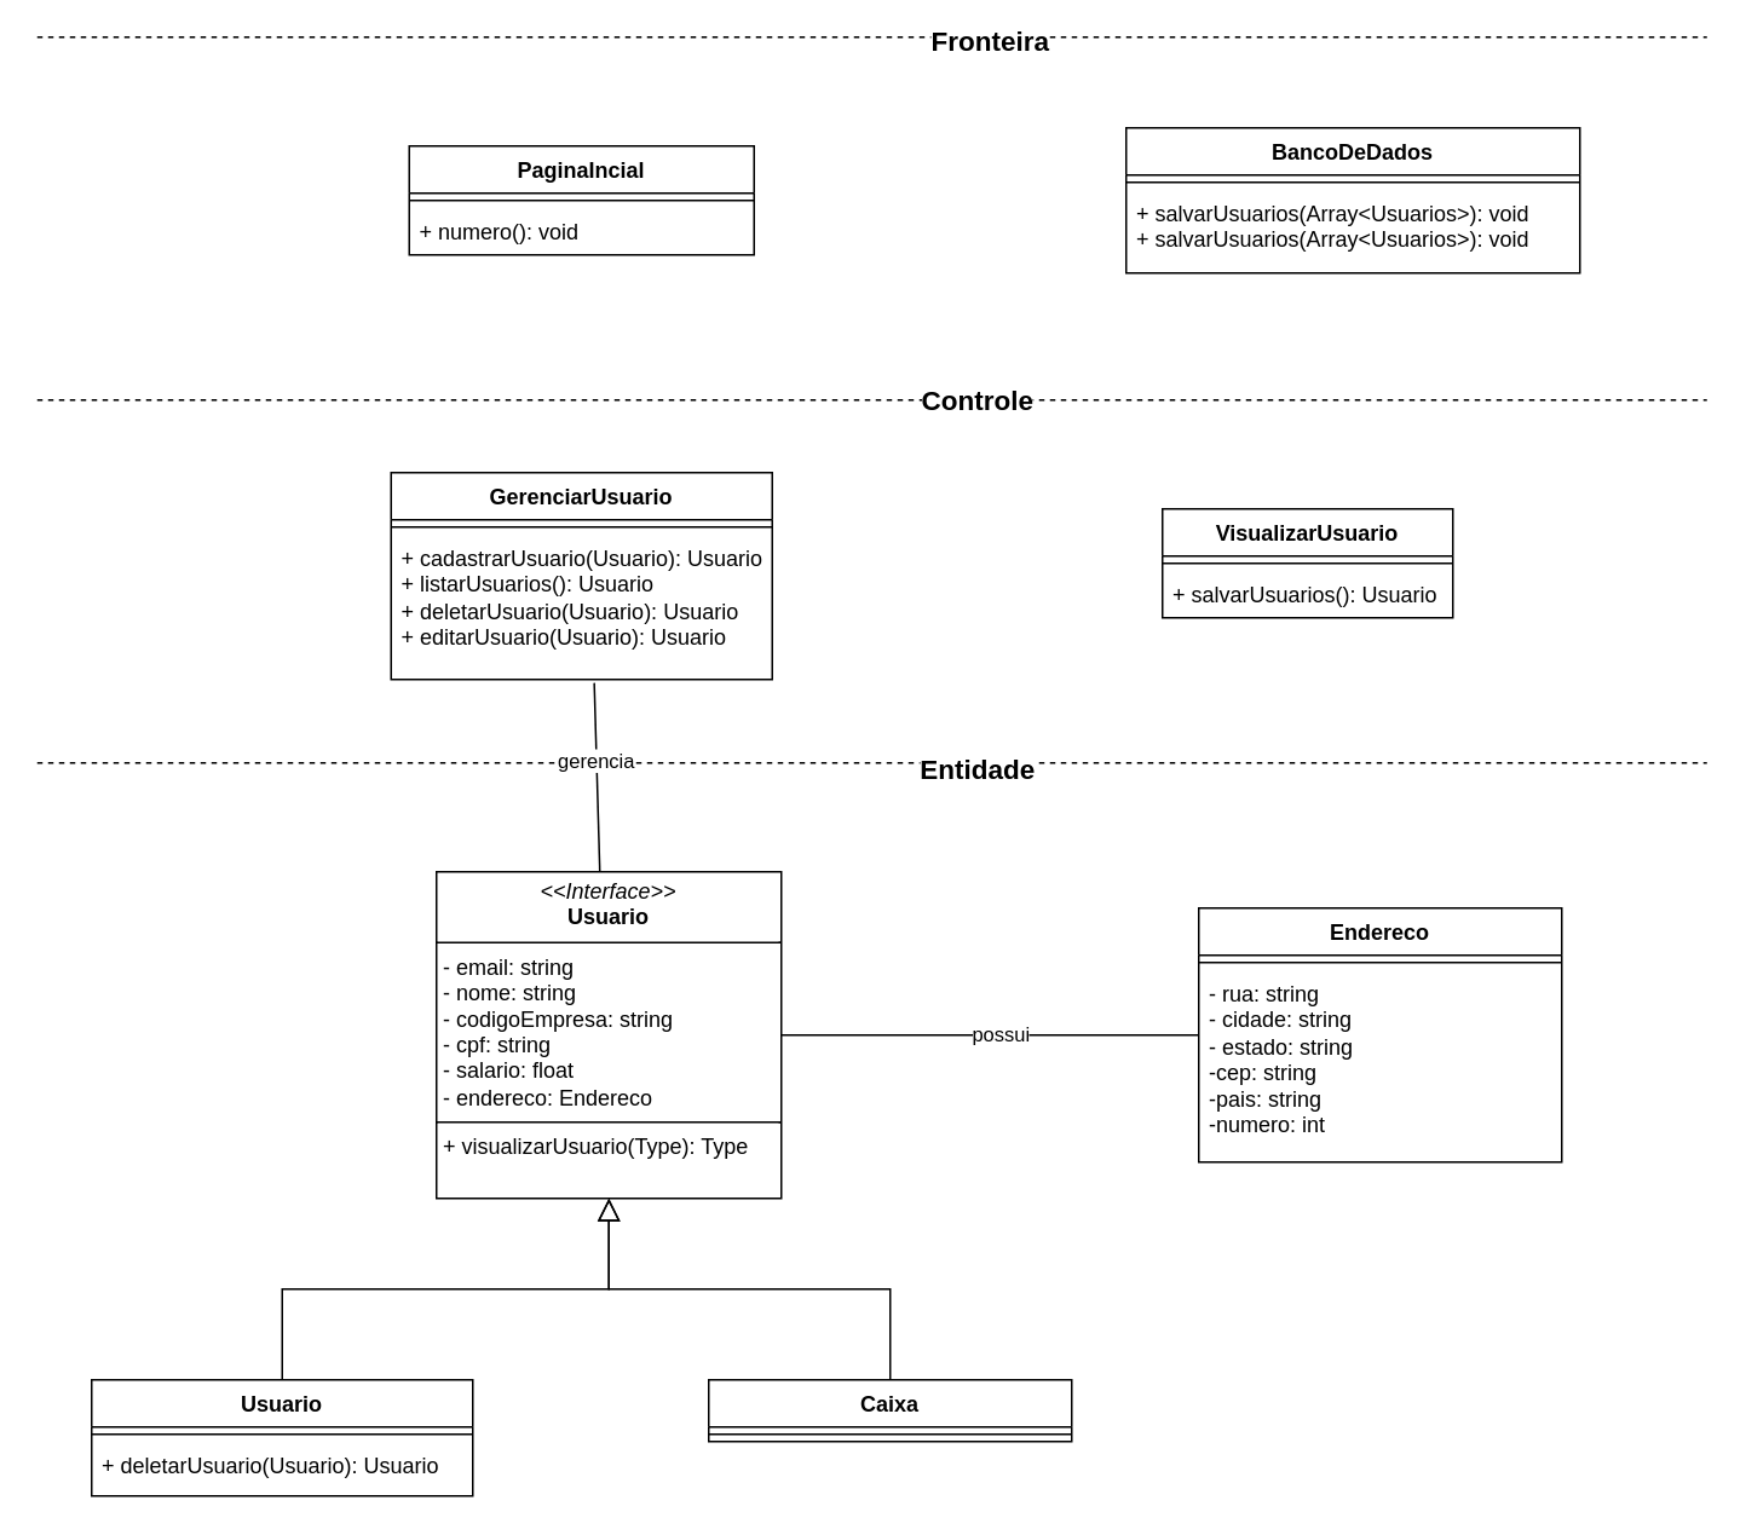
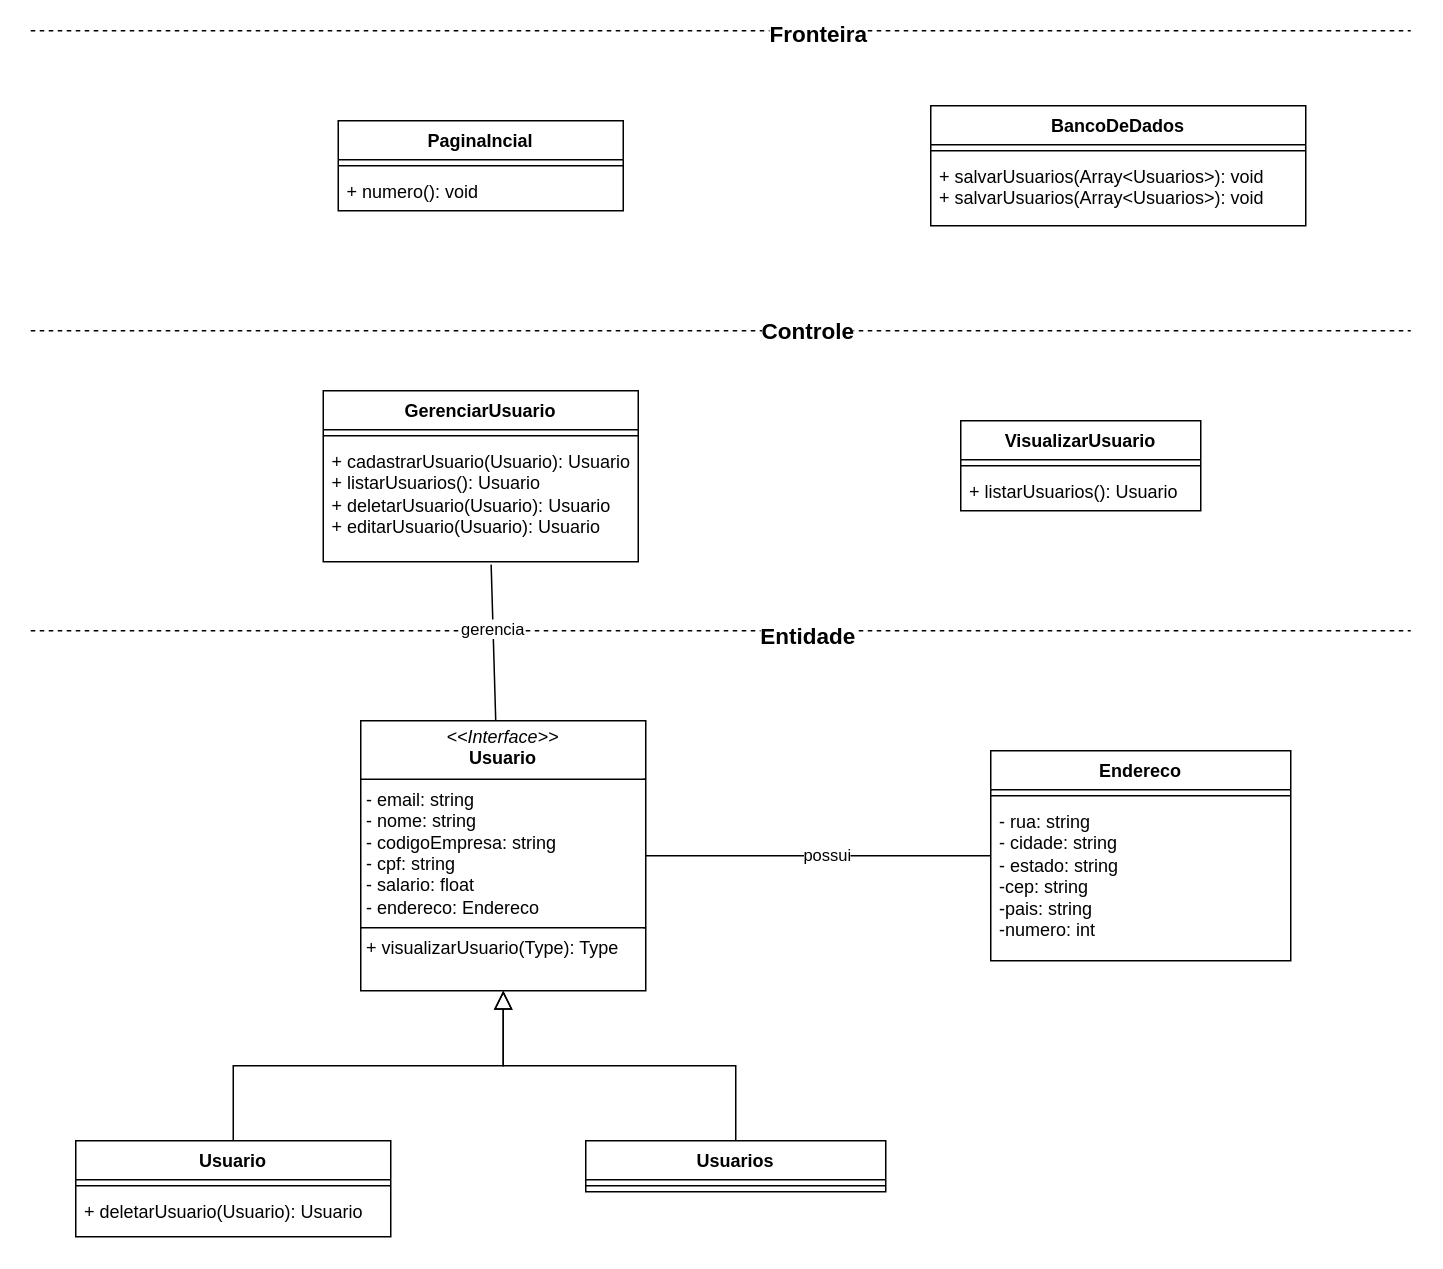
  <mxCell id="0" />
  <mxCell id="1" parent="0" />
  <mxCell id="2" value="" style="endArrow=block;endSize=10;endFill=0;shadow=0;strokeWidth=1;rounded=0;edgeStyle=elbowEdgeStyle;elbow=vertical;entryX=0.5;entryY=1;entryDx=0;entryDy=0;exitX=0.5;exitY=0;exitDx=0;exitDy=0;" edge="1" parent="1" source="18" target="4"><mxGeometry width="160" relative="1" as="geometry"><mxPoint x="220" y="760" as="sourcePoint" /><mxPoint x="320" y="628" as="targetPoint" /></mxGeometry></mxCell>
  <mxCell id="3" value="" style="endArrow=block;endSize=10;endFill=0;shadow=0;strokeWidth=1;rounded=0;edgeStyle=elbowEdgeStyle;elbow=vertical;exitX=0.5;exitY=0;exitDx=0;exitDy=0;" edge="1" parent="1" source="21" target="4"><mxGeometry width="160" relative="1" as="geometry"><mxPoint x="535" y="760" as="sourcePoint" /><mxPoint x="430" y="630" as="targetPoint" /></mxGeometry></mxCell>
  <mxCell id="4" value="&lt;p style=&quot;margin:0px;margin-top:4px;text-align:center;&quot;&gt;&lt;i&gt;&amp;lt;&amp;lt;Interface&amp;gt;&amp;gt;&lt;/i&gt;&lt;br&gt;&lt;b&gt;Usuario&lt;/b&gt;&lt;/p&gt;&lt;hr size=&quot;1&quot; style=&quot;border-style:solid;&quot;&gt;&lt;p style=&quot;margin:0px;margin-left:4px;&quot;&gt;- email: string&lt;/p&gt;&lt;p style=&quot;margin:0px;margin-left:4px;&quot;&gt;- nome: string&lt;/p&gt;&lt;p style=&quot;margin:0px;margin-left:4px;&quot;&gt;- codigoEmpresa: string&lt;br&gt;&lt;/p&gt;&lt;p style=&quot;margin:0px;margin-left:4px;&quot;&gt;- cpf: string&lt;/p&gt;&lt;p style=&quot;margin:0px;margin-left:4px;&quot;&gt;- salario: float&lt;/p&gt;&lt;p style=&quot;margin:0px;margin-left:4px;&quot;&gt;- endereco: Endereco&lt;br&gt;&lt;/p&gt;&lt;hr size=&quot;1&quot; style=&quot;border-style:solid;&quot;&gt;&lt;p style=&quot;margin:0px;margin-left:4px;&quot;&gt;+ visualizarUsuario(Type): Type&lt;br&gt;&lt;/p&gt;" style="verticalAlign=top;align=left;overflow=fill;html=1;whiteSpace=wrap;" vertex="1" parent="1"><mxGeometry x="240" y="480" width="190" height="180" as="geometry" /></mxCell>
  <mxCell id="5" value="" style="endArrow=none;dashed=1;html=1;rounded=0;" edge="1" parent="1"><mxGeometry width="50" height="50" relative="1" as="geometry"><mxPoint x="20" y="420" as="sourcePoint" /><mxPoint x="940" y="420" as="targetPoint" /><Array as="points" /></mxGeometry></mxCell>
  <mxCell id="6" value="Entidade" style="edgeLabel;html=1;align=center;verticalAlign=middle;resizable=0;points=[];fontSize=15;fontStyle=1" connectable="0" vertex="1" parent="5"><mxGeometry x="0.124" y="-2" relative="1" as="geometry"><mxPoint as="offset" /></mxGeometry></mxCell>
  <mxCell id="7" value="" style="endArrow=none;endFill=0;endSize=12;html=1;rounded=0;exitX=0.533;exitY=1.024;exitDx=0;exitDy=0;exitPerimeter=0;" edge="1" parent="1" source="17"><mxGeometry width="160" relative="1" as="geometry"><mxPoint x="400" y="430" as="sourcePoint" /><mxPoint x="330" y="480" as="targetPoint" /></mxGeometry></mxCell>
  <mxCell id="8" value="gerencia" style="edgeLabel;html=1;align=center;verticalAlign=middle;resizable=0;points=[];" connectable="0" vertex="1" parent="7"><mxGeometry x="-0.448" y="2" relative="1" as="geometry"><mxPoint x="-2" y="14" as="offset" /></mxGeometry></mxCell>
  <mxCell id="9" value="" style="endArrow=none;dashed=1;html=1;rounded=0;" edge="1" parent="1"><mxGeometry width="50" height="50" relative="1" as="geometry"><mxPoint x="20" y="220" as="sourcePoint" /><mxPoint x="940" y="220" as="targetPoint" /><Array as="points" /></mxGeometry></mxCell>
  <mxCell id="10" value="Controle" style="edgeLabel;html=1;align=center;verticalAlign=middle;resizable=0;points=[];fontSize=15;fontStyle=1" connectable="0" vertex="1" parent="9"><mxGeometry x="0.124" y="1" relative="1" as="geometry"><mxPoint as="offset" /></mxGeometry></mxCell>
  <mxCell id="11" value="" style="endArrow=none;dashed=1;html=1;rounded=0;" edge="1" parent="1"><mxGeometry width="50" height="50" relative="1" as="geometry"><mxPoint x="20" y="20" as="sourcePoint" /><mxPoint x="940" y="20" as="targetPoint" /><Array as="points" /></mxGeometry></mxCell>
  <mxCell id="12" value="Fronteira" style="edgeLabel;html=1;align=center;verticalAlign=middle;resizable=0;points=[];fontSize=15;fontStyle=1" connectable="0" vertex="1" parent="11"><mxGeometry x="0.139" y="-1" relative="1" as="geometry"><mxPoint as="offset" /></mxGeometry></mxCell>
  <mxCell id="13" value="" style="endArrow=none;endFill=0;endSize=12;html=1;rounded=0;entryX=1;entryY=0.5;entryDx=0;entryDy=0;" edge="1" parent="1" source="32" target="4"><mxGeometry width="160" relative="1" as="geometry"><mxPoint x="660" y="545" as="sourcePoint" /><mxPoint x="410" y="574" as="targetPoint" /></mxGeometry></mxCell>
  <mxCell id="14" value="possui" style="edgeLabel;html=1;align=center;verticalAlign=middle;resizable=0;points=[];" connectable="0" vertex="1" parent="13"><mxGeometry x="-0.047" y="-1" relative="1" as="geometry"><mxPoint as="offset" /></mxGeometry></mxCell>
  <mxCell id="15" value="GerenciarUsuario" style="swimlane;fontStyle=1;align=center;verticalAlign=top;childLayout=stackLayout;horizontal=1;startSize=26;horizontalStack=0;resizeParent=1;resizeParentMax=0;resizeLast=0;collapsible=1;marginBottom=0;whiteSpace=wrap;html=1;" vertex="1" parent="1"><mxGeometry x="215" y="260" width="210" height="114" as="geometry" /></mxCell>
  <mxCell id="16" value="" style="line;strokeWidth=1;fillColor=none;align=left;verticalAlign=middle;spacingTop=-1;spacingLeft=3;spacingRight=3;rotatable=0;labelPosition=right;points=[];portConstraint=eastwest;strokeColor=inherit;" vertex="1" parent="15"><mxGeometry y="26" width="210" height="8" as="geometry" /></mxCell>
  <mxCell id="17" value="&lt;div&gt;+ cadastrarUsuario(Usuario): Usuario&lt;/div&gt;&lt;div&gt;+ listarUsuarios(): Usuario&lt;/div&gt;&lt;div&gt;+ deletarUsuario&lt;span style=&quot;background-color: initial;&quot;&gt;(&lt;/span&gt;Usuario&lt;span style=&quot;background-color: initial;&quot;&gt;): &lt;/span&gt;Usuario&lt;/div&gt;&lt;div&gt;+ editarUsuario(Usuario): Usuario&lt;/div&gt;" style="text;strokeColor=none;fillColor=none;align=left;verticalAlign=top;spacingLeft=4;spacingRight=4;overflow=hidden;rotatable=0;points=[[0,0.5],[1,0.5]];portConstraint=eastwest;whiteSpace=wrap;html=1;" vertex="1" parent="15"><mxGeometry y="34" width="210" height="80" as="geometry" /></mxCell>
  <mxCell id="18" value="Usuario" style="swimlane;fontStyle=1;align=center;verticalAlign=top;childLayout=stackLayout;horizontal=1;startSize=26;horizontalStack=0;resizeParent=1;resizeParentMax=0;resizeLast=0;collapsible=1;marginBottom=0;whiteSpace=wrap;html=1;" vertex="1" parent="1"><mxGeometry x="50" y="760" width="210" height="64" as="geometry" /></mxCell>
  <mxCell id="19" value="" style="line;strokeWidth=1;fillColor=none;align=left;verticalAlign=middle;spacingTop=-1;spacingLeft=3;spacingRight=3;rotatable=0;labelPosition=right;points=[];portConstraint=eastwest;strokeColor=inherit;" vertex="1" parent="18"><mxGeometry y="26" width="210" height="8" as="geometry" /></mxCell>
  <mxCell id="20" value="+ deletarUsuario(Usuario): Usuario" style="text;strokeColor=none;fillColor=none;align=left;verticalAlign=top;spacingLeft=4;spacingRight=4;overflow=hidden;rotatable=0;points=[[0,0.5],[1,0.5]];portConstraint=eastwest;whiteSpace=wrap;html=1;" vertex="1" parent="18"><mxGeometry y="34" width="210" height="30" as="geometry" /></mxCell>
- <mxCell id="21" value="Caixa" style="swimlane;fontStyle=1;align=center;verticalAlign=top;childLayout=stackLayout;horizontal=1;startSize=26;horizontalStack=0;resizeParent=1;resizeParentMax=0;resizeLast=0;collapsible=1;marginBottom=0;whiteSpace=wrap;html=1;" vertex="1" parent="1"><mxGeometry x="390" y="760" width="200" height="34" as="geometry" /></mxCell>
+ <mxCell id="21" value="Usuarios" style="swimlane;fontStyle=1;align=center;verticalAlign=top;childLayout=stackLayout;horizontal=1;startSize=26;horizontalStack=0;resizeParent=1;resizeParentMax=0;resizeLast=0;collapsible=1;marginBottom=0;whiteSpace=wrap;html=1;" vertex="1" parent="1"><mxGeometry x="390" y="760" width="200" height="34" as="geometry" /></mxCell>
  <mxCell id="22" value="" style="line;strokeWidth=1;fillColor=none;align=left;verticalAlign=middle;spacingTop=-1;spacingLeft=3;spacingRight=3;rotatable=0;labelPosition=right;points=[];portConstraint=eastwest;strokeColor=inherit;" vertex="1" parent="21"><mxGeometry y="26" width="200" height="8" as="geometry" /></mxCell>
  <mxCell id="23" value="PaginaIncial" style="swimlane;fontStyle=1;align=center;verticalAlign=top;childLayout=stackLayout;horizontal=1;startSize=26;horizontalStack=0;resizeParent=1;resizeParentMax=0;resizeLast=0;collapsible=1;marginBottom=0;whiteSpace=wrap;html=1;" vertex="1" parent="1"><mxGeometry x="225" y="80" width="190" height="60" as="geometry" /></mxCell>
  <mxCell id="24" value="" style="line;strokeWidth=1;fillColor=none;align=left;verticalAlign=middle;spacingTop=-1;spacingLeft=3;spacingRight=3;rotatable=0;labelPosition=right;points=[];portConstraint=eastwest;strokeColor=inherit;" vertex="1" parent="23"><mxGeometry y="26" width="190" height="8" as="geometry" /></mxCell>
  <mxCell id="25" value="+ numero(): void" style="text;strokeColor=none;fillColor=none;align=left;verticalAlign=top;spacingLeft=4;spacingRight=4;overflow=hidden;rotatable=0;points=[[0,0.5],[1,0.5]];portConstraint=eastwest;whiteSpace=wrap;html=1;" vertex="1" parent="23"><mxGeometry y="34" width="190" height="26" as="geometry" /></mxCell>
  <mxCell id="26" value="VisualizarUsuario" style="swimlane;fontStyle=1;align=center;verticalAlign=top;childLayout=stackLayout;horizontal=1;startSize=26;horizontalStack=0;resizeParent=1;resizeParentMax=0;resizeLast=0;collapsible=1;marginBottom=0;whiteSpace=wrap;html=1;" vertex="1" parent="1"><mxGeometry x="640" y="280" width="160" height="60" as="geometry" /></mxCell>
  <mxCell id="27" value="" style="line;strokeWidth=1;fillColor=none;align=left;verticalAlign=middle;spacingTop=-1;spacingLeft=3;spacingRight=3;rotatable=0;labelPosition=right;points=[];portConstraint=eastwest;strokeColor=inherit;" vertex="1" parent="26"><mxGeometry y="26" width="160" height="8" as="geometry" /></mxCell>
- <mxCell id="28" value="+ salvarUsuarios(): Usuario" style="text;strokeColor=none;fillColor=none;align=left;verticalAlign=top;spacingLeft=4;spacingRight=4;overflow=hidden;rotatable=0;points=[[0,0.5],[1,0.5]];portConstraint=eastwest;whiteSpace=wrap;html=1;" vertex="1" parent="26"><mxGeometry y="34" width="160" height="26" as="geometry" /></mxCell>
+ <mxCell id="28" value="+ listarUsuarios(): Usuario" style="text;strokeColor=none;fillColor=none;align=left;verticalAlign=top;spacingLeft=4;spacingRight=4;overflow=hidden;rotatable=0;points=[[0,0.5],[1,0.5]];portConstraint=eastwest;whiteSpace=wrap;html=1;" vertex="1" parent="26"><mxGeometry y="34" width="160" height="26" as="geometry" /></mxCell>
  <mxCell id="29" value="BancoDeDados" style="swimlane;fontStyle=1;align=center;verticalAlign=top;childLayout=stackLayout;horizontal=1;startSize=26;horizontalStack=0;resizeParent=1;resizeParentMax=0;resizeLast=0;collapsible=1;marginBottom=0;whiteSpace=wrap;html=1;" vertex="1" parent="1"><mxGeometry x="620" y="70" width="250" height="80" as="geometry" /></mxCell>
  <mxCell id="30" value="" style="line;strokeWidth=1;fillColor=none;align=left;verticalAlign=middle;spacingTop=-1;spacingLeft=3;spacingRight=3;rotatable=0;labelPosition=right;points=[];portConstraint=eastwest;strokeColor=inherit;" vertex="1" parent="29"><mxGeometry y="26" width="250" height="8" as="geometry" /></mxCell>
  <mxCell id="31" value="+ salvarUsuarios(Array&amp;lt;Usuarios&amp;gt;): void&lt;div&gt;+ salvarUsuarios(Array&amp;lt;Usuarios&amp;gt;): void&lt;div&gt;&lt;br&gt;&lt;/div&gt;&lt;/div&gt;" style="text;strokeColor=none;fillColor=none;align=left;verticalAlign=top;spacingLeft=4;spacingRight=4;overflow=hidden;rotatable=0;points=[[0,0.5],[1,0.5]];portConstraint=eastwest;whiteSpace=wrap;html=1;" vertex="1" parent="29"><mxGeometry y="34" width="250" height="46" as="geometry" /></mxCell>
  <mxCell id="32" value="Endereco" style="swimlane;fontStyle=1;align=center;verticalAlign=top;childLayout=stackLayout;horizontal=1;startSize=26;horizontalStack=0;resizeParent=1;resizeParentMax=0;resizeLast=0;collapsible=1;marginBottom=0;whiteSpace=wrap;html=1;" vertex="1" parent="1"><mxGeometry x="660" y="500" width="200" height="140" as="geometry" /></mxCell>
  <mxCell id="33" value="" style="line;strokeWidth=1;fillColor=none;align=left;verticalAlign=middle;spacingTop=-1;spacingLeft=3;spacingRight=3;rotatable=0;labelPosition=right;points=[];portConstraint=eastwest;strokeColor=inherit;" vertex="1" parent="32"><mxGeometry y="26" width="200" height="8" as="geometry" /></mxCell>
  <mxCell id="34" value="&lt;div&gt;- rua: string&lt;/div&gt;&lt;div&gt;- cidade: string&lt;/div&gt;&lt;div&gt;- estado: string&lt;/div&gt;&lt;div&gt;-cep: string&lt;/div&gt;&lt;div&gt;-pais: string&lt;/div&gt;&lt;div&gt;-numero: int&lt;br&gt;&lt;/div&gt;" style="text;strokeColor=none;fillColor=none;align=left;verticalAlign=top;spacingLeft=4;spacingRight=4;overflow=hidden;rotatable=0;points=[[0,0.5],[1,0.5]];portConstraint=eastwest;whiteSpace=wrap;html=1;" vertex="1" parent="32"><mxGeometry y="34" width="200" height="106" as="geometry" /></mxCell>
